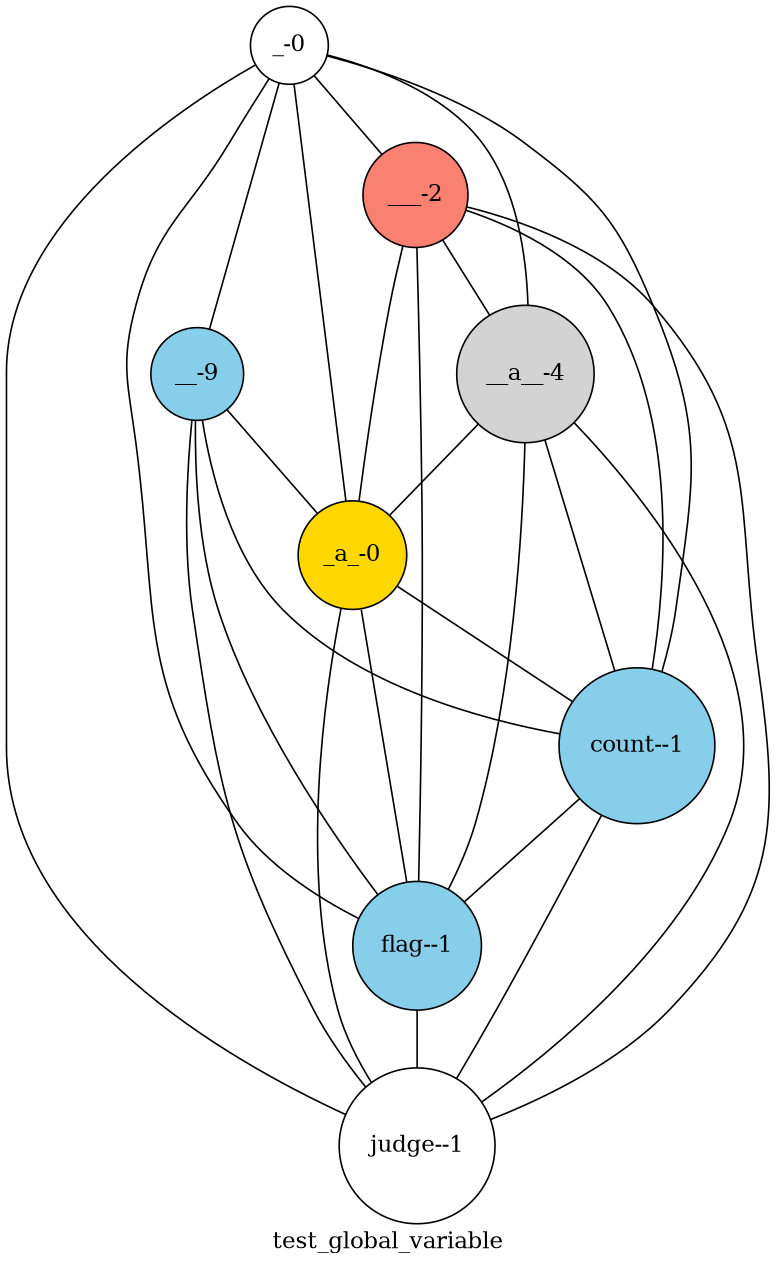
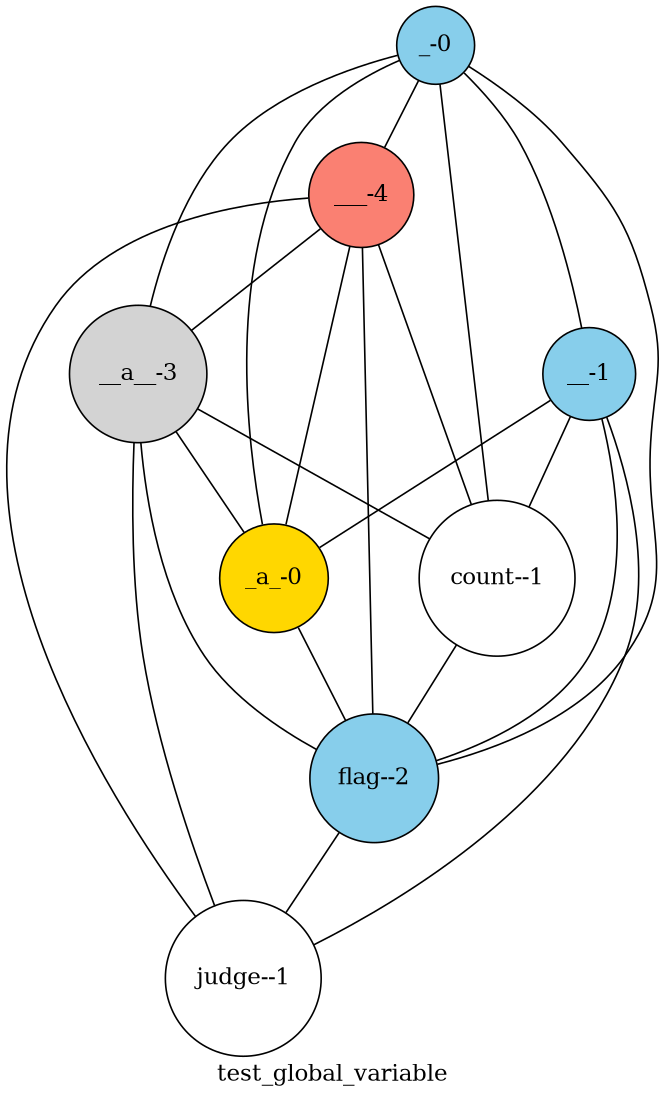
  graph {
    label=test_global_variable
    node [fillcolor=white shape=circle style=filled]
-   n1 [label="_-0"]
-   n2 [fillcolor=skyblue label="__-9"]
-   n3 [fillcolor=salmon label="___-2"]
-   n4 [fillcolor=lightgrey label="__a__-4"]
+   n1 [fillcolor=skyblue label="_-0"]
+   n2 [fillcolor=skyblue label="__-1"]
+   n3 [fillcolor=salmon label="___-4"]
+   n4 [fillcolor=lightgrey label="__a__-3"]
    n5 [fillcolor=gold label="_a_-0"]
-   n6 [fillcolor=skyblue label="count--1"]
-   n7 [fillcolor=skyblue label="flag--1"]
+   n6 [label="count--1"]
+   n7 [fillcolor=skyblue label="flag--2"]
    n8 [label="judge--1"]
    n1 -- n2
    n1 -- n3
    n1 -- n4
    n1 -- n5
    n1 -- n6
    n1 -- n7
-   n1 -- n8
    n2 -- n5
    n2 -- n6
    n2 -- n7
    n2 -- n8
    n3 -- n4
    n3 -- n5
    n3 -- n6
    n3 -- n7
    n3 -- n8
    n4 -- n5
    n4 -- n6
    n4 -- n7
    n4 -- n8
-   n5 -- n6
    n5 -- n7
-   n5 -- n8
    n6 -- n7
-   n6 -- n8
    n7 -- n8
  }
